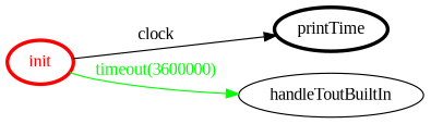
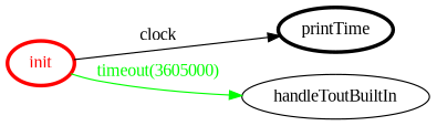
  digraph {
    fontname="Liberation Serif"
    rankdir=LR
    node [fontname="Liberation Serif" penwidth=3]
    edge [fontname="Liberation Serif"]
    init [color=red fontcolor=red]
    printTime [color=black fontcolor=black]
    handleToutBuiltIn [penwidth=""]
    init -> printTime [color=black fontcolor=black label=clock]
-   init -> handleToutBuiltIn [color=green fontcolor=green label="timeout(3600000)"]
+   init -> handleToutBuiltIn [color=green fontcolor=green label="timeout(3605000)"]
  }
